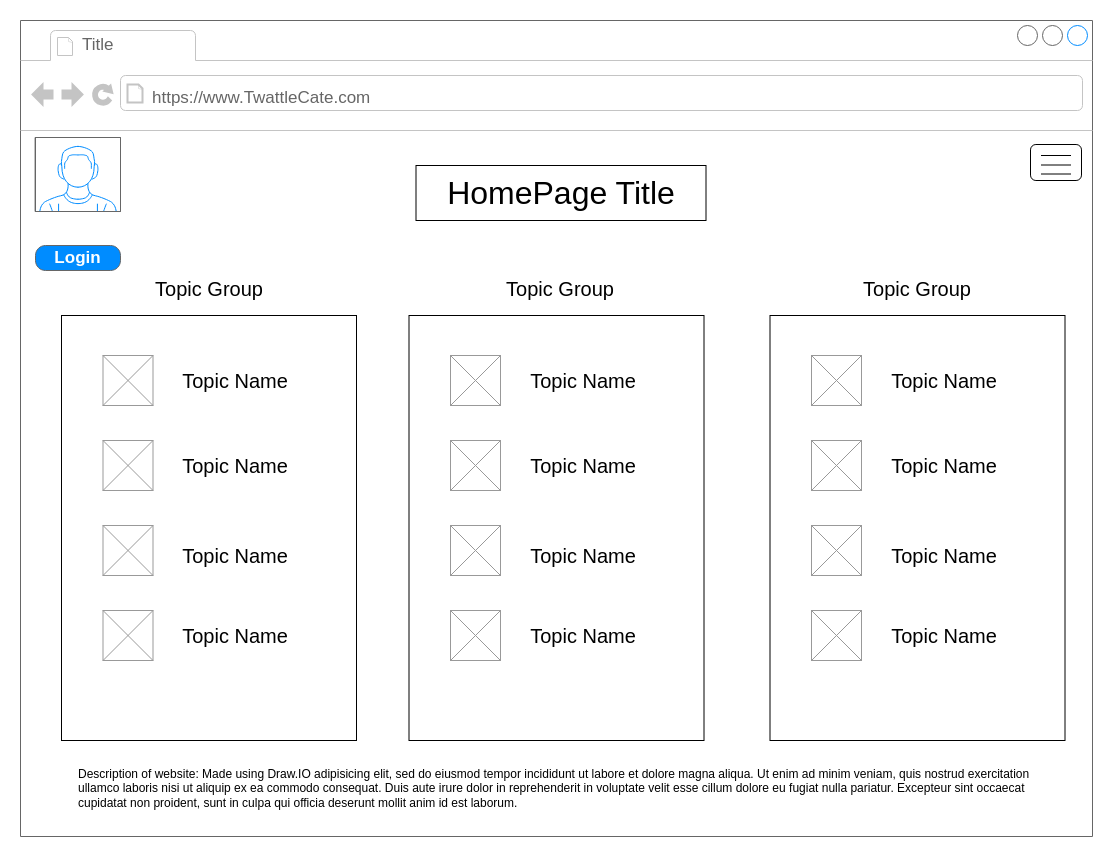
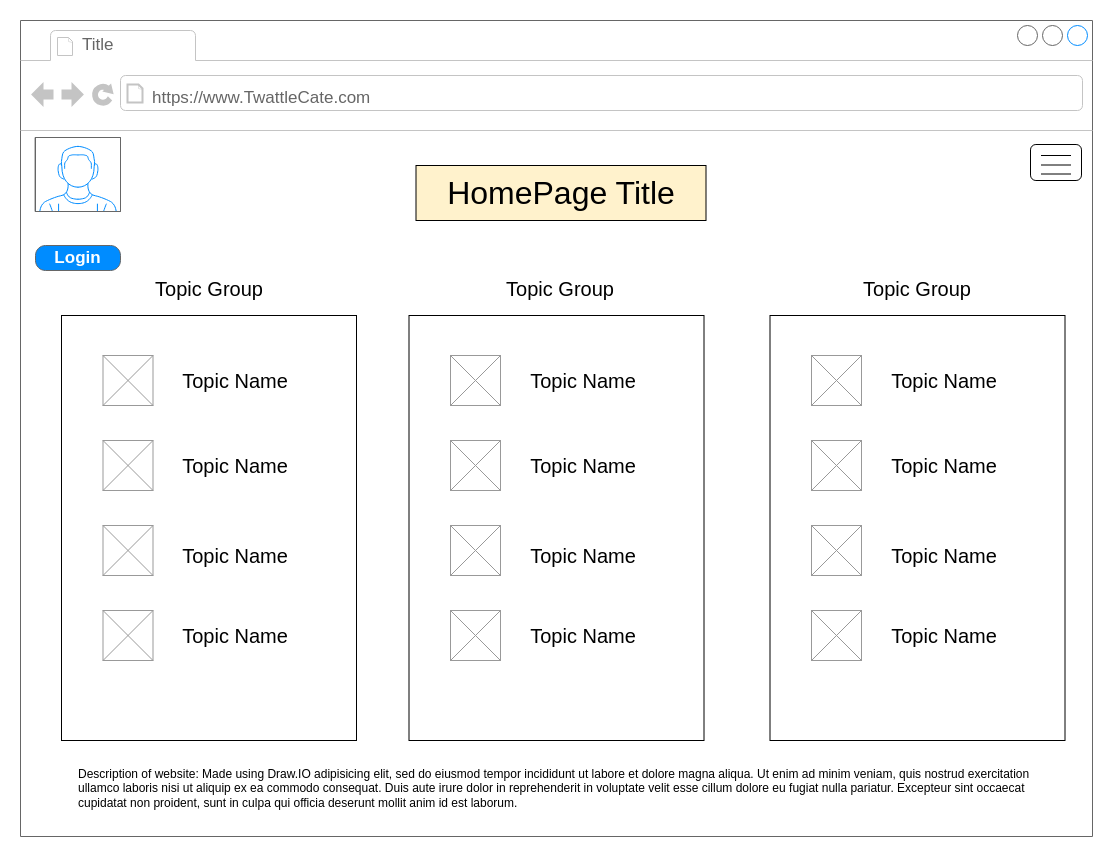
  <mxCell id="0" />
  <mxCell id="1" parent="0" />
  <mxCell id="2" value="" style="strokeWidth=1;shadow=0;dashed=0;align=center;html=1;shape=mxgraph.mockup.containers.browserWindow;rSize=0;fillColor=#ffffff;strokeColor=#666666;strokeColor2=#008cff;strokeColor3=#c4c4c4;mainText=,;recursiveResize=0;" parent="1" vertex="1"><mxGeometry x="20" y="20" width="1072" height="816" as="geometry" /></mxCell>
  <mxCell id="3" value="Title" style="strokeWidth=1;shadow=0;dashed=0;align=center;html=1;shape=mxgraph.mockup.containers.anchor;fontSize=17;fontColor=#666666;align=left;" parent="2" vertex="1"><mxGeometry x="60" y="12" width="110" height="26" as="geometry" /></mxCell>
  <mxCell id="4" value="https://www.TwattleCate.com" style="strokeWidth=1;shadow=0;dashed=0;align=center;html=1;shape=mxgraph.mockup.containers.anchor;rSize=0;fontSize=17;fontColor=#666666;align=left;" parent="2" vertex="1"><mxGeometry x="130" y="60" width="415" height="35" as="geometry" /></mxCell>
- <mxCell id="5" value="&lt;span style=&quot;font-size: 32px&quot;&gt;HomePage Title&lt;/span&gt;" style="rounded=0;whiteSpace=wrap;html=1;" parent="2" vertex="1"><mxGeometry x="395.5" y="145" width="290" height="55" as="geometry" /></mxCell>
+ <mxCell id="5" value="&lt;span style=&quot;font-size: 32px&quot;&gt;HomePage Title&lt;/span&gt;" style="rounded=0;whiteSpace=wrap;html=1;fillColor=#fff2cc;" parent="2" vertex="1"><mxGeometry x="395.5" y="145" width="290" height="55" as="geometry" /></mxCell>
  <mxCell id="6" value="" style="rounded=0;whiteSpace=wrap;html=1;" parent="2" vertex="1"><mxGeometry x="41" y="295" width="295" height="425" as="geometry" /></mxCell>
  <mxCell id="7" value="&lt;font style=&quot;font-size: 20px&quot;&gt;Topic Group&lt;/font&gt;" style="text;html=1;strokeColor=none;fillColor=none;align=center;verticalAlign=middle;whiteSpace=wrap;rounded=0;" parent="2" vertex="1"><mxGeometry x="132.5" y="245" width="112" height="45" as="geometry" /></mxCell>
  <mxCell id="8" value="&lt;font style=&quot;font-size: 20px&quot;&gt;Topic Group&lt;/font&gt;" style="text;html=1;strokeColor=none;fillColor=none;align=center;verticalAlign=middle;whiteSpace=wrap;rounded=0;" parent="2" vertex="1"><mxGeometry x="484" y="245" width="112" height="45" as="geometry" /></mxCell>
  <mxCell id="9" value="&lt;font style=&quot;font-size: 20px&quot;&gt;Topic Group&lt;/font&gt;" style="text;html=1;strokeColor=none;fillColor=none;align=center;verticalAlign=middle;whiteSpace=wrap;rounded=0;" parent="2" vertex="1"><mxGeometry x="841" y="245" width="112" height="45" as="geometry" /></mxCell>
  <mxCell id="10" value="" style="verticalLabelPosition=bottom;shadow=0;dashed=0;align=center;html=1;verticalAlign=top;strokeWidth=1;shape=mxgraph.mockup.graphics.simpleIcon;strokeColor=#999999;fillColor=#ffffff;" parent="2" vertex="1"><mxGeometry x="82.5" y="335" width="50" height="50" as="geometry" /></mxCell>
  <mxCell id="11" value="" style="verticalLabelPosition=bottom;shadow=0;dashed=0;align=center;html=1;verticalAlign=top;strokeWidth=1;shape=mxgraph.mockup.graphics.simpleIcon;strokeColor=#999999;fillColor=#ffffff;" parent="2" vertex="1"><mxGeometry x="82.5" y="420" width="50" height="50" as="geometry" /></mxCell>
  <mxCell id="12" value="" style="verticalLabelPosition=bottom;shadow=0;dashed=0;align=center;html=1;verticalAlign=top;strokeWidth=1;shape=mxgraph.mockup.graphics.simpleIcon;strokeColor=#999999;fillColor=#ffffff;" parent="2" vertex="1"><mxGeometry x="82.5" y="505" width="50" height="50" as="geometry" /></mxCell>
  <mxCell id="13" value="" style="verticalLabelPosition=bottom;shadow=0;dashed=0;align=center;html=1;verticalAlign=top;strokeWidth=1;shape=mxgraph.mockup.graphics.simpleIcon;strokeColor=#999999;fillColor=#ffffff;" parent="2" vertex="1"><mxGeometry x="82.5" y="590" width="50" height="50" as="geometry" /></mxCell>
  <mxCell id="14" value="&lt;span style=&quot;font-size: 20px&quot;&gt;Topic Name&lt;/span&gt;" style="text;html=1;strokeColor=none;fillColor=none;align=center;verticalAlign=middle;whiteSpace=wrap;rounded=0;" parent="2" vertex="1"><mxGeometry x="150" y="340" width="130" height="40" as="geometry" /></mxCell>
  <mxCell id="15" value="&lt;span style=&quot;font-size: 20px&quot;&gt;Topic Name&lt;/span&gt;" style="text;html=1;strokeColor=none;fillColor=none;align=center;verticalAlign=middle;whiteSpace=wrap;rounded=0;" parent="2" vertex="1"><mxGeometry x="150" y="425" width="130" height="40" as="geometry" /></mxCell>
  <mxCell id="16" value="&lt;span style=&quot;font-size: 20px&quot;&gt;Topic Name&lt;/span&gt;" style="text;html=1;strokeColor=none;fillColor=none;align=center;verticalAlign=middle;whiteSpace=wrap;rounded=0;" parent="2" vertex="1"><mxGeometry x="150" y="515" width="130" height="40" as="geometry" /></mxCell>
  <mxCell id="17" value="&lt;span style=&quot;font-size: 20px&quot;&gt;Topic Name&lt;/span&gt;" style="text;html=1;strokeColor=none;fillColor=none;align=center;verticalAlign=middle;whiteSpace=wrap;rounded=0;" parent="2" vertex="1"><mxGeometry x="150" y="595" width="130" height="40" as="geometry" /></mxCell>
  <mxCell id="18" value="" style="rounded=0;whiteSpace=wrap;html=1;" parent="2" vertex="1"><mxGeometry x="388.5" y="295" width="295" height="425" as="geometry" /></mxCell>
  <mxCell id="19" value="" style="verticalLabelPosition=bottom;shadow=0;dashed=0;align=center;html=1;verticalAlign=top;strokeWidth=1;shape=mxgraph.mockup.graphics.simpleIcon;strokeColor=#999999;fillColor=#ffffff;" parent="2" vertex="1"><mxGeometry x="430" y="335" width="50" height="50" as="geometry" /></mxCell>
  <mxCell id="20" value="" style="verticalLabelPosition=bottom;shadow=0;dashed=0;align=center;html=1;verticalAlign=top;strokeWidth=1;shape=mxgraph.mockup.graphics.simpleIcon;strokeColor=#999999;fillColor=#ffffff;" parent="2" vertex="1"><mxGeometry x="430" y="420" width="50" height="50" as="geometry" /></mxCell>
  <mxCell id="21" value="" style="verticalLabelPosition=bottom;shadow=0;dashed=0;align=center;html=1;verticalAlign=top;strokeWidth=1;shape=mxgraph.mockup.graphics.simpleIcon;strokeColor=#999999;fillColor=#ffffff;" parent="2" vertex="1"><mxGeometry x="430" y="505" width="50" height="50" as="geometry" /></mxCell>
  <mxCell id="22" value="" style="verticalLabelPosition=bottom;shadow=0;dashed=0;align=center;html=1;verticalAlign=top;strokeWidth=1;shape=mxgraph.mockup.graphics.simpleIcon;strokeColor=#999999;fillColor=#ffffff;" parent="2" vertex="1"><mxGeometry x="430" y="590" width="50" height="50" as="geometry" /></mxCell>
  <mxCell id="23" value="&lt;span style=&quot;font-size: 20px&quot;&gt;Topic Name&lt;/span&gt;" style="text;html=1;strokeColor=none;fillColor=none;align=center;verticalAlign=middle;whiteSpace=wrap;rounded=0;" parent="2" vertex="1"><mxGeometry x="497.5" y="340" width="130" height="40" as="geometry" /></mxCell>
  <mxCell id="24" value="&lt;span style=&quot;font-size: 20px&quot;&gt;Topic Name&lt;/span&gt;" style="text;html=1;strokeColor=none;fillColor=none;align=center;verticalAlign=middle;whiteSpace=wrap;rounded=0;" parent="2" vertex="1"><mxGeometry x="497.5" y="425" width="130" height="40" as="geometry" /></mxCell>
  <mxCell id="25" value="&lt;span style=&quot;font-size: 20px&quot;&gt;Topic Name&lt;/span&gt;" style="text;html=1;strokeColor=none;fillColor=none;align=center;verticalAlign=middle;whiteSpace=wrap;rounded=0;" parent="2" vertex="1"><mxGeometry x="497.5" y="515" width="130" height="40" as="geometry" /></mxCell>
  <mxCell id="26" value="&lt;span style=&quot;font-size: 20px&quot;&gt;Topic Name&lt;/span&gt;" style="text;html=1;strokeColor=none;fillColor=none;align=center;verticalAlign=middle;whiteSpace=wrap;rounded=0;" parent="2" vertex="1"><mxGeometry x="497.5" y="595" width="130" height="40" as="geometry" /></mxCell>
  <mxCell id="27" value="" style="rounded=0;whiteSpace=wrap;html=1;" parent="2" vertex="1"><mxGeometry x="749.5" y="295" width="295" height="425" as="geometry" /></mxCell>
  <mxCell id="28" value="" style="verticalLabelPosition=bottom;shadow=0;dashed=0;align=center;html=1;verticalAlign=top;strokeWidth=1;shape=mxgraph.mockup.graphics.simpleIcon;strokeColor=#999999;fillColor=#ffffff;" parent="2" vertex="1"><mxGeometry x="791" y="335" width="50" height="50" as="geometry" /></mxCell>
  <mxCell id="29" value="" style="verticalLabelPosition=bottom;shadow=0;dashed=0;align=center;html=1;verticalAlign=top;strokeWidth=1;shape=mxgraph.mockup.graphics.simpleIcon;strokeColor=#999999;fillColor=#ffffff;" parent="2" vertex="1"><mxGeometry x="791" y="420" width="50" height="50" as="geometry" /></mxCell>
  <mxCell id="30" value="" style="verticalLabelPosition=bottom;shadow=0;dashed=0;align=center;html=1;verticalAlign=top;strokeWidth=1;shape=mxgraph.mockup.graphics.simpleIcon;strokeColor=#999999;fillColor=#ffffff;" parent="2" vertex="1"><mxGeometry x="791" y="505" width="50" height="50" as="geometry" /></mxCell>
  <mxCell id="31" value="" style="verticalLabelPosition=bottom;shadow=0;dashed=0;align=center;html=1;verticalAlign=top;strokeWidth=1;shape=mxgraph.mockup.graphics.simpleIcon;strokeColor=#999999;fillColor=#ffffff;" parent="2" vertex="1"><mxGeometry x="791" y="590" width="50" height="50" as="geometry" /></mxCell>
  <mxCell id="32" value="&lt;span style=&quot;font-size: 20px&quot;&gt;Topic Name&lt;/span&gt;" style="text;html=1;strokeColor=none;fillColor=none;align=center;verticalAlign=middle;whiteSpace=wrap;rounded=0;" parent="2" vertex="1"><mxGeometry x="858.5" y="340" width="130" height="40" as="geometry" /></mxCell>
  <mxCell id="33" value="&lt;span style=&quot;font-size: 20px&quot;&gt;Topic Name&lt;/span&gt;" style="text;html=1;strokeColor=none;fillColor=none;align=center;verticalAlign=middle;whiteSpace=wrap;rounded=0;" parent="2" vertex="1"><mxGeometry x="858.5" y="425" width="130" height="40" as="geometry" /></mxCell>
  <mxCell id="34" value="&lt;span style=&quot;font-size: 20px&quot;&gt;Topic Name&lt;/span&gt;" style="text;html=1;strokeColor=none;fillColor=none;align=center;verticalAlign=middle;whiteSpace=wrap;rounded=0;" parent="2" vertex="1"><mxGeometry x="858.5" y="515" width="130" height="40" as="geometry" /></mxCell>
  <mxCell id="35" value="&lt;span style=&quot;font-size: 20px&quot;&gt;Topic Name&lt;/span&gt;" style="text;html=1;strokeColor=none;fillColor=none;align=center;verticalAlign=middle;whiteSpace=wrap;rounded=0;" parent="2" vertex="1"><mxGeometry x="858.5" y="595" width="130" height="40" as="geometry" /></mxCell>
  <mxCell id="36" value="Login" style="strokeWidth=1;shadow=0;dashed=0;align=center;html=1;shape=mxgraph.mockup.buttons.button;strokeColor=#666666;fontColor=#ffffff;mainText=;buttonStyle=round;fontSize=17;fontStyle=1;fillColor=#008cff;whiteSpace=wrap;" parent="2" vertex="1"><mxGeometry x="15" y="225" width="85" height="25" as="geometry" /></mxCell>
  <mxCell id="37" value="" style="verticalLabelPosition=bottom;shadow=0;dashed=0;align=center;html=1;verticalAlign=top;strokeWidth=1;shape=mxgraph.mockup.containers.userMale;strokeColor=#666666;strokeColor2=#008cff;fillColor=#ffffff;" parent="2" vertex="1"><mxGeometry x="15" y="117" width="85" height="74" as="geometry" /></mxCell>
  <mxCell id="38" value="" style="rounded=1;whiteSpace=wrap;html=1;" parent="2" vertex="1"><mxGeometry x="1010" y="124" width="51" height="36" as="geometry" /></mxCell>
  <mxCell id="39" value="" style="endArrow=none;html=1;" parent="2" edge="1"><mxGeometry width="50" height="50" relative="1" as="geometry"><mxPoint x="1020.5" y="135" as="sourcePoint" /><mxPoint x="1050.5" y="135" as="targetPoint" /></mxGeometry></mxCell>
  <mxCell id="40" value="" style="endArrow=none;html=1;" parent="2" edge="1"><mxGeometry width="50" height="50" relative="1" as="geometry"><mxPoint x="1020.5" y="144.5" as="sourcePoint" /><mxPoint x="1050.5" y="144.5" as="targetPoint" /></mxGeometry></mxCell>
  <mxCell id="41" value="" style="endArrow=none;html=1;" parent="2" edge="1"><mxGeometry width="50" height="50" relative="1" as="geometry"><mxPoint x="1020.5" y="153.5" as="sourcePoint" /><mxPoint x="1050.5" y="153.5" as="targetPoint" /></mxGeometry></mxCell>
  <mxCell id="42" value="Description of website: Made using Draw.IO adipisicing elit, sed do eiusmod tempor incididunt ut labore et dolore magna aliqua. Ut enim ad minim veniam, quis nostrud exercitation ullamco laboris nisi ut aliquip ex ea commodo consequat. Duis aute irure dolor in reprehenderit in voluptate velit esse cillum dolore eu fugiat nulla pariatur. Excepteur sint occaecat cupidatat non proident, sunt in culpa qui officia deserunt mollit anim id est laborum." style="text;spacingTop=-5;fillColor=#ffffff;whiteSpace=wrap;html=1;align=left;fontSize=12;fontFamily=Helvetica;fillColor=none;strokeColor=none;" parent="2" vertex="1"><mxGeometry x="56" y="745" width="960" height="50" as="geometry" /></mxCell>
